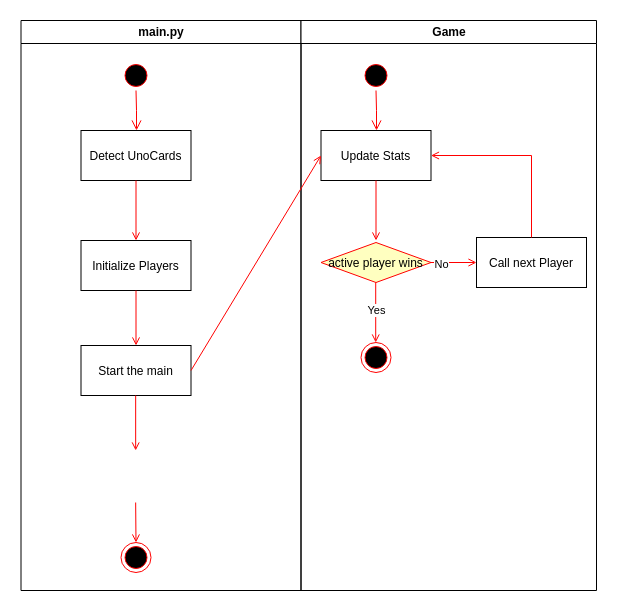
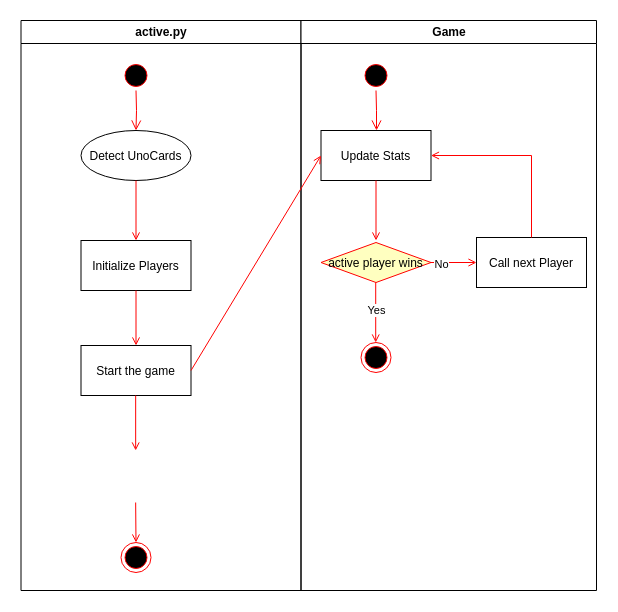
  <mxCell id="0" />
  <mxCell id="1" parent="0" />
- <mxCell id="2" value="main.py" style="swimlane;whiteSpace=wrap" parent="1" vertex="1"><mxGeometry x="20.5" y="20" width="280" height="570" as="geometry" /></mxCell>
+ <mxCell id="2" value="active.py" style="swimlane;whiteSpace=wrap" parent="1" vertex="1"><mxGeometry x="20.5" y="20" width="280" height="570" as="geometry" /></mxCell>
  <mxCell id="3" value="" style="ellipse;shape=startState;fillColor=#000000;strokeColor=#ff0000;" parent="2" vertex="1"><mxGeometry x="100" y="40" width="30" height="30" as="geometry" /></mxCell>
  <mxCell id="4" value="" style="edgeStyle=elbowEdgeStyle;elbow=horizontal;verticalAlign=bottom;endArrow=open;endSize=8;strokeColor=#FF0000;endFill=1;rounded=0" parent="2" source="3" target="5" edge="1"><mxGeometry x="100" y="40" as="geometry"><mxPoint x="115" y="110" as="targetPoint" /></mxGeometry></mxCell>
- <mxCell id="5" value="Detect UnoCards" style="" parent="2" vertex="1"><mxGeometry x="60" y="110" width="110" height="50" as="geometry" /></mxCell>
+ <mxCell id="5" value="Detect UnoCards" style="ellipse;" parent="2" vertex="1"><mxGeometry x="60" y="110" width="110" height="50" as="geometry" /></mxCell>
  <mxCell id="6" value="Initialize Players" style="" parent="2" vertex="1"><mxGeometry x="60" y="220" width="110" height="50" as="geometry" /></mxCell>
  <mxCell id="7" value="" style="endArrow=open;strokeColor=#FF0000;endFill=1;rounded=0" parent="2" source="5" target="6" edge="1"><mxGeometry relative="1" as="geometry" /></mxCell>
- <mxCell id="8" value="Start the main" style="" parent="2" vertex="1"><mxGeometry x="60" y="325" width="110" height="50" as="geometry" /></mxCell>
+ <mxCell id="8" value="Start the game" style="" parent="2" vertex="1"><mxGeometry x="60" y="325" width="110" height="50" as="geometry" /></mxCell>
  <mxCell id="9" value="" style="endArrow=open;strokeColor=#FF0000;endFill=1;rounded=0" parent="2" source="6" target="8" edge="1"><mxGeometry relative="1" as="geometry" /></mxCell>
  <mxCell id="10" value="" style="endArrow=open;strokeColor=#FF0000;endFill=1;rounded=0" edge="1" parent="2"><mxGeometry relative="1" as="geometry"><mxPoint x="114.66" y="375" as="sourcePoint" /><mxPoint x="114.66" y="430" as="targetPoint" /></mxGeometry></mxCell>
  <mxCell id="11" value="" style="ellipse;html=1;shape=endState;fillColor=#000000;strokeColor=#ff0000;" vertex="1" parent="2"><mxGeometry x="100" y="522" width="30" height="30" as="geometry" /></mxCell>
  <mxCell id="12" value="" style="endArrow=open;strokeColor=#FF0000;endFill=1;rounded=0;entryX=0.5;entryY=0;entryDx=0;entryDy=0;" edge="1" parent="2" target="11"><mxGeometry relative="1" as="geometry"><mxPoint x="114.66" y="482" as="sourcePoint" /><mxPoint x="115.5" y="522" as="targetPoint" /></mxGeometry></mxCell>
  <mxCell id="13" value="Game" style="swimlane;whiteSpace=wrap" parent="1" vertex="1"><mxGeometry x="300.5" y="20" width="295.5" height="570" as="geometry"><mxRectangle x="444.5" y="128" width="90" height="30" as="alternateBounds" /></mxGeometry></mxCell>
  <mxCell id="14" value="" style="ellipse;shape=startState;fillColor=#000000;strokeColor=#ff0000;" parent="13" vertex="1"><mxGeometry x="60" y="40" width="30" height="30" as="geometry" /></mxCell>
  <mxCell id="15" value="" style="edgeStyle=elbowEdgeStyle;elbow=horizontal;verticalAlign=bottom;endArrow=open;endSize=8;strokeColor=#FF0000;endFill=1;rounded=0" parent="13" source="14" target="16" edge="1"><mxGeometry x="40" y="20" as="geometry"><mxPoint x="55" y="90" as="targetPoint" /></mxGeometry></mxCell>
  <mxCell id="16" value="Update Stats" style="" parent="13" vertex="1"><mxGeometry x="20" y="110" width="110" height="50" as="geometry" /></mxCell>
  <mxCell id="17" value="" style="endArrow=open;strokeColor=#FF0000;endFill=1;rounded=0" parent="13" source="16" edge="1"><mxGeometry relative="1" as="geometry"><mxPoint x="75" y="220" as="targetPoint" /></mxGeometry></mxCell>
  <mxCell id="18" value="active player wins" style="rhombus;fillColor=#ffffc0;strokeColor=#ff0000;" vertex="1" parent="13"><mxGeometry x="20" y="222" width="110" height="40" as="geometry" /></mxCell>
  <mxCell id="19" value="" style="ellipse;html=1;shape=endState;fillColor=#000000;strokeColor=#ff0000;" vertex="1" parent="13"><mxGeometry x="60" y="322" width="30" height="30" as="geometry" /></mxCell>
  <mxCell id="20" value="" style="endArrow=open;strokeColor=#FF0000;endFill=1;rounded=0" edge="1" parent="13"><mxGeometry relative="1" as="geometry"><mxPoint x="74.71" y="262" as="sourcePoint" /><mxPoint x="74.71" y="322" as="targetPoint" /></mxGeometry></mxCell>
  <mxCell id="21" value="Yes" style="edgeLabel;html=1;align=center;verticalAlign=middle;resizable=0;points=[];" vertex="1" connectable="0" parent="20"><mxGeometry x="-0.095" relative="1" as="geometry"><mxPoint as="offset" /></mxGeometry></mxCell>
  <mxCell id="22" value="" style="endArrow=open;strokeColor=#FF0000;endFill=1;rounded=0;entryX=0;entryY=0.5;entryDx=0;entryDy=0;" edge="1" parent="13" target="24"><mxGeometry relative="1" as="geometry"><mxPoint x="129.43" y="242" as="sourcePoint" /><mxPoint x="129.43" y="302" as="targetPoint" /></mxGeometry></mxCell>
  <mxCell id="23" value="No" style="edgeLabel;html=1;align=center;verticalAlign=middle;resizable=0;points=[];" vertex="1" connectable="0" parent="22"><mxGeometry x="-0.515" y="-1" relative="1" as="geometry"><mxPoint as="offset" /></mxGeometry></mxCell>
  <mxCell id="24" value="Call next Player" style="" vertex="1" parent="13"><mxGeometry x="175.5" y="217" width="110" height="50" as="geometry" /></mxCell>
  <mxCell id="25" value="" style="endArrow=open;strokeColor=#FF0000;endFill=1;rounded=0;exitX=0.5;exitY=0;exitDx=0;exitDy=0;entryX=1;entryY=0.5;entryDx=0;entryDy=0;" edge="1" parent="13" source="24" target="16"><mxGeometry relative="1" as="geometry"><mxPoint x="205" y="110" as="sourcePoint" /><mxPoint x="205" y="170" as="targetPoint" /><Array as="points"><mxPoint x="230.5" y="135" /></Array></mxGeometry></mxCell>
  <mxCell id="26" value="" style="endArrow=open;strokeColor=#FF0000;endFill=1;rounded=0;exitX=1;exitY=0.5;exitDx=0;exitDy=0;entryX=0;entryY=0.5;entryDx=0;entryDy=0;" edge="1" parent="1" source="8" target="16"><mxGeometry relative="1" as="geometry"><mxPoint x="145.5" y="300" as="sourcePoint" /><mxPoint x="145.5" y="355" as="targetPoint" /></mxGeometry></mxCell>
